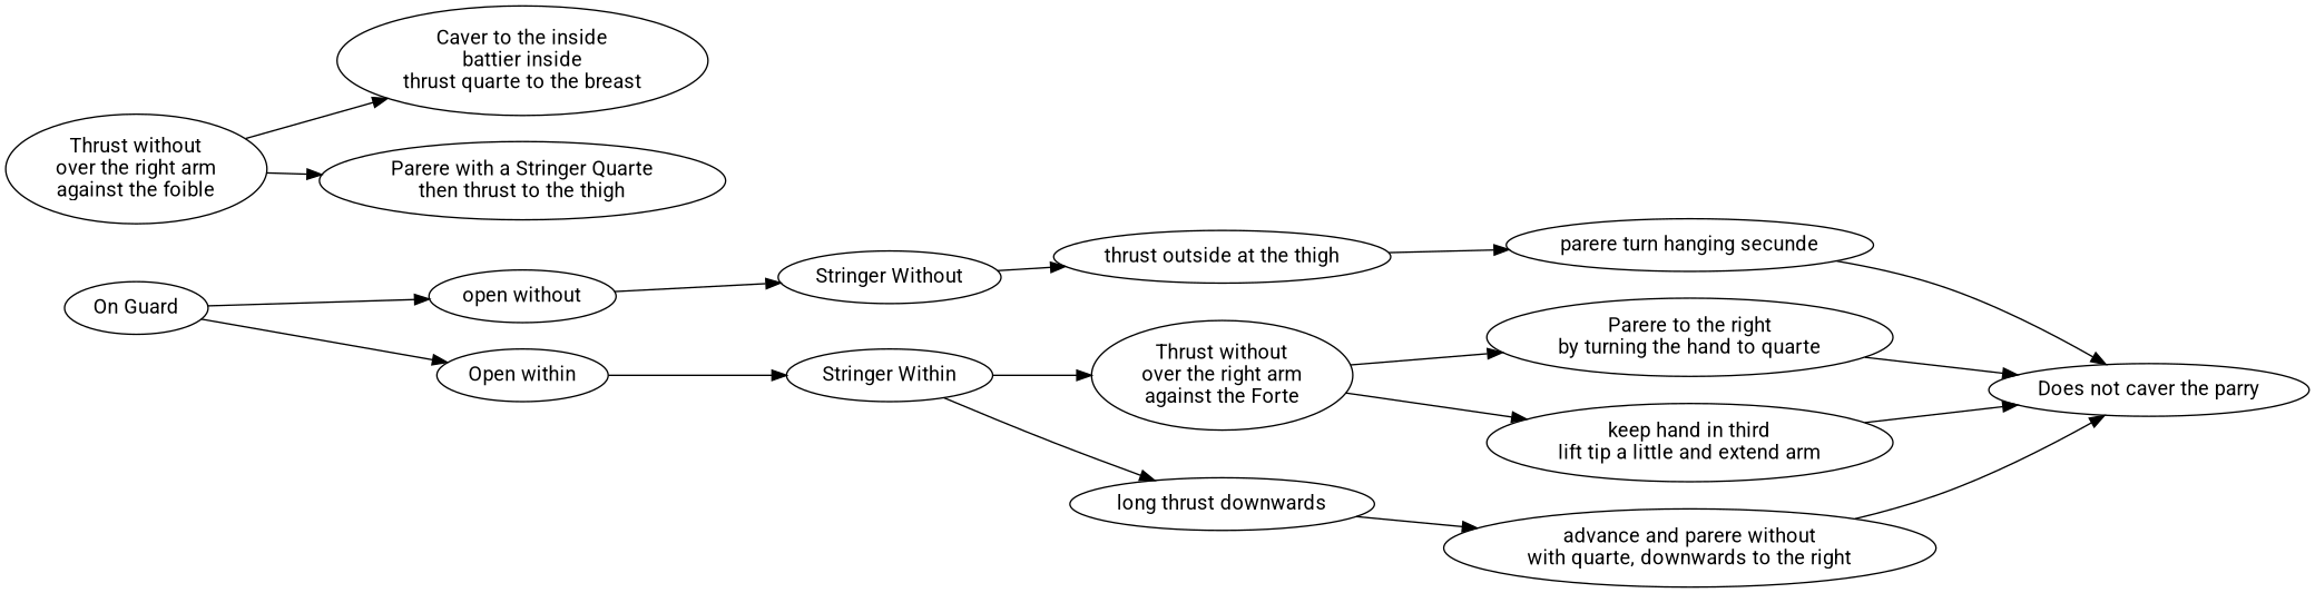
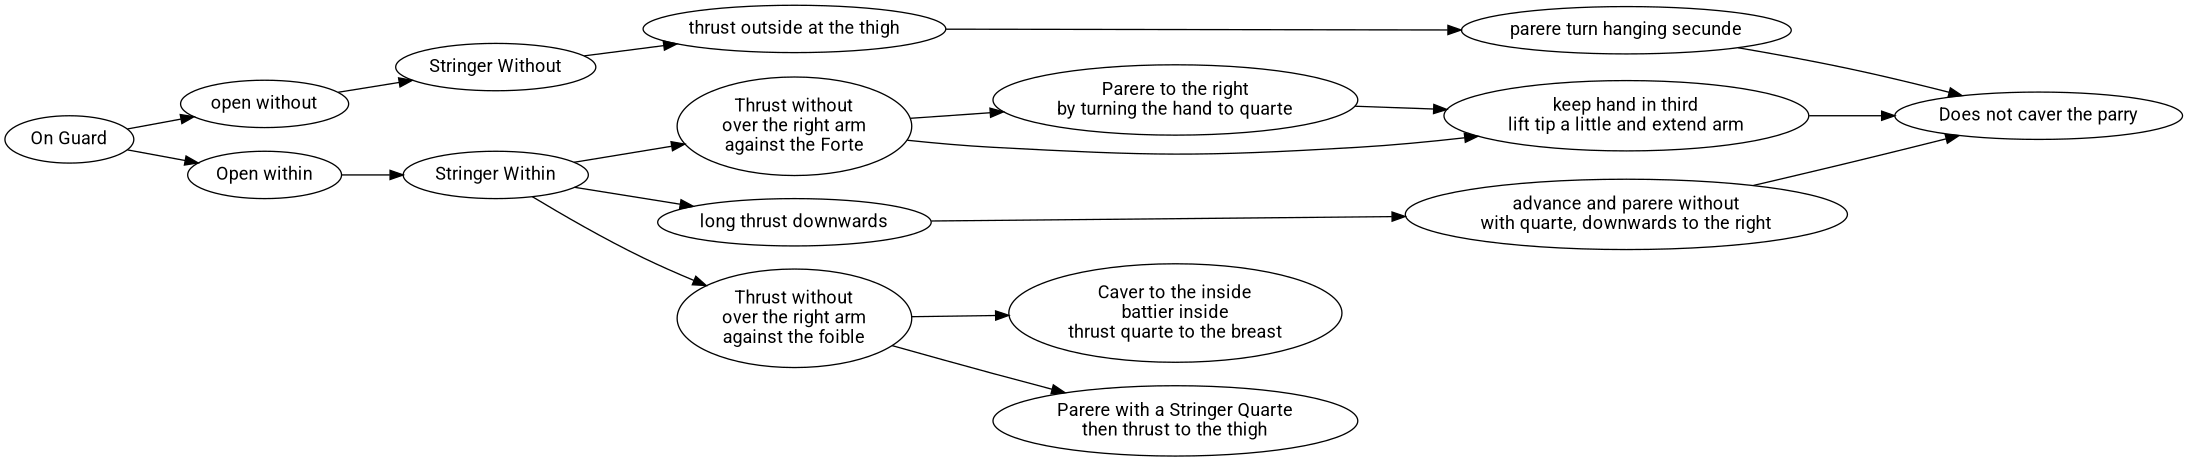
  digraph {
    fontname=Roboto
    rankdir=LR
    node [fillcolor=blue fontname=Roboto]
    edge [fontname=Roboto]
    n1 [label="On Guard"]
    n2 [fillcolor=red label="open without"]
    n3 [fillcolor=red label="Open within"]
    n4 [label="Stringer Without"]
    n5 [label="Stringer Within"]
    n6 [fillcolor=red label="thrust outside at the thigh"]
    n7 [label="parere turn hanging secunde"]
    n8 [fillcolor=red label="Does not caver the parry"]
    n9 [fillcolor=red label="Thrust without\nover the right arm\nagainst the Forte"]
    n10 [fillcolor=red label="long thrust downwards"]
    n11 [fillcolor=red label="Thrust without\nover the right arm\nagainst the foible"]
    n12 [label="Parere to the right\nby turning the hand to quarte"]
    n13 [label="keep hand in third\nlift tip a little and extend arm"]
    n14 [label="advance and parere without\nwith quarte, downwards to the right"]
    n15 [label="Caver to the inside\nbattier inside\nthrust quarte to the breast"]
    n16 [label="Parere with a Stringer Quarte\nthen thrust to the thigh"]
    n1 -> n2
    n1 -> n3
    n2 -> n4
    n3 -> n5
    n4 -> n6
    n5 -> n9
    n5 -> n10
+   n5 -> n11
    n6 -> n7
    n7 -> n8
    n9 -> n12
    n9 -> n13
    n10 -> n14
    n11 -> n15
    n11 -> n16
-   n12 -> n8
+   n12 -> n13
    n13 -> n8
    n14 -> n8
  }
